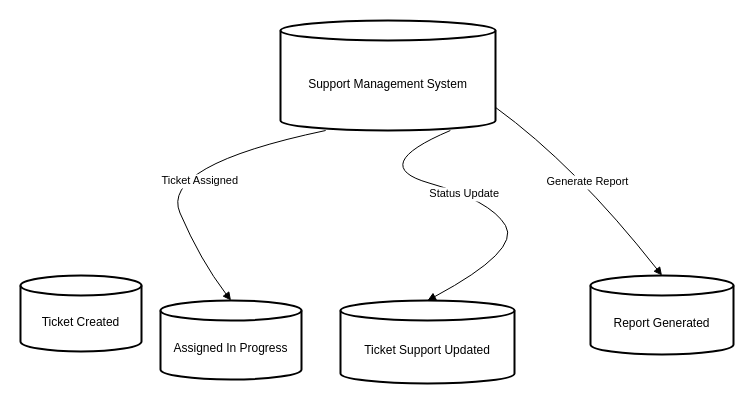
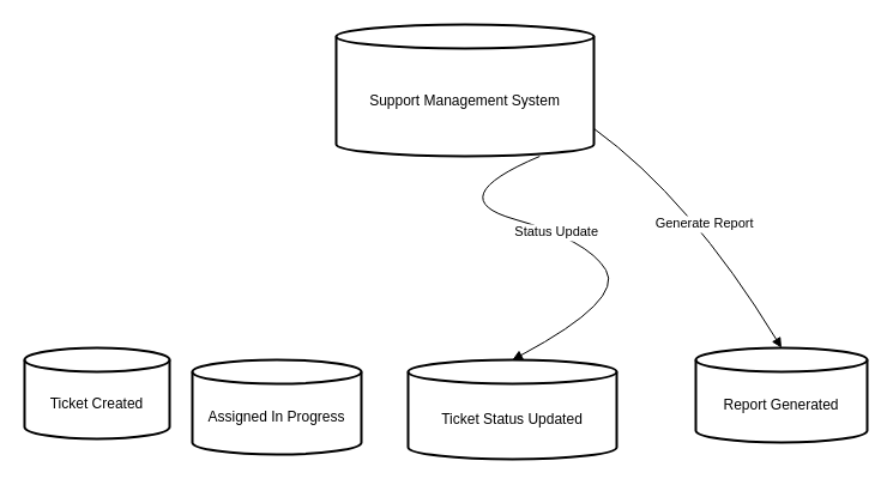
  <mxCell id="0" />
  <mxCell id="1" parent="0" />
  <mxCell id="2" value="Support Management System" style="shape=cylinder3;boundedLbl=1;backgroundOutline=1;size=10;strokeWidth=2;whiteSpace=wrap;" parent="1" vertex="1"><mxGeometry x="280" y="20" width="215" height="110" as="geometry" /></mxCell>
- <mxCell id="3" value="Ticket Created" style="shape=cylinder3;boundedLbl=1;backgroundOutline=1;size=10;strokeWidth=2;whiteSpace=wrap;" parent="1" vertex="1"><mxGeometry x="20" y="275" width="121" height="76" as="geometry" /></mxCell>
+ <mxCell id="3" value="Ticket Created" style="shape=cylinder3;boundedLbl=1;backgroundOutline=1;size=10;strokeWidth=2;whiteSpace=wrap;" parent="1" vertex="1"><mxGeometry x="20" y="290" width="121" height="76" as="geometry" /></mxCell>
  <mxCell id="4" value="Assigned In Progress" style="shape=cylinder3;boundedLbl=1;backgroundOutline=1;size=10;strokeWidth=2;whiteSpace=wrap;" parent="1" vertex="1"><mxGeometry x="160" y="300" width="141" height="79" as="geometry" /></mxCell>
- <mxCell id="5" value="Ticket Support Updated" style="shape=cylinder3;boundedLbl=1;backgroundOutline=1;size=10;strokeWidth=2;whiteSpace=wrap;" parent="1" vertex="1"><mxGeometry x="340" y="300" width="174" height="83" as="geometry" /></mxCell>
- <mxCell id="6" value="Report Generated" style="shape=cylinder3;boundedLbl=1;backgroundOutline=1;size=10;strokeWidth=2;whiteSpace=wrap;" parent="1" vertex="1"><mxGeometry x="590" y="275" width="143" height="79" as="geometry" /></mxCell>
- <mxCell id="7" value="Ticket Assigned" style="curved=1;startArrow=none;endArrow=block;exitX=0.21;exitY=1;entryX=0.5;entryY=0;" parent="1" source="2" target="4" edge="1"><mxGeometry x="-0.179" y="23" relative="1" as="geometry"><Array as="points"><mxPoint x="159" y="165" /><mxPoint x="200" y="260" /></Array><mxPoint as="offset" /></mxGeometry></mxCell>
+ <mxCell id="5" value="Ticket Status Updated" style="shape=cylinder3;boundedLbl=1;backgroundOutline=1;size=10;strokeWidth=2;whiteSpace=wrap;" parent="1" vertex="1"><mxGeometry x="340" y="300" width="174" height="83" as="geometry" /></mxCell>
+ <mxCell id="6" value="Report Generated" style="shape=cylinder3;boundedLbl=1;backgroundOutline=1;size=10;strokeWidth=2;whiteSpace=wrap;" parent="1" vertex="1"><mxGeometry x="580" y="290" width="143" height="79" as="geometry" /></mxCell>
  <mxCell id="8" value="Status Update" style="curved=1;startArrow=none;endArrow=block;exitX=0.79;exitY=1;entryX=0.5;entryY=0;" parent="1" source="2" target="5" edge="1"><mxGeometry relative="1" as="geometry"><Array as="points"><mxPoint x="367" y="165" /><mxPoint x="490" y="200" /><mxPoint x="520" y="250" /></Array></mxGeometry></mxCell>
  <mxCell id="9" value="Generate Report" style="curved=1;startArrow=none;endArrow=block;exitX=1;exitY=0.79;entryX=0.5;entryY=0;" parent="1" source="2" target="6" edge="1"><mxGeometry relative="1" as="geometry"><Array as="points"><mxPoint x="575" y="165" /></Array></mxGeometry></mxCell>
